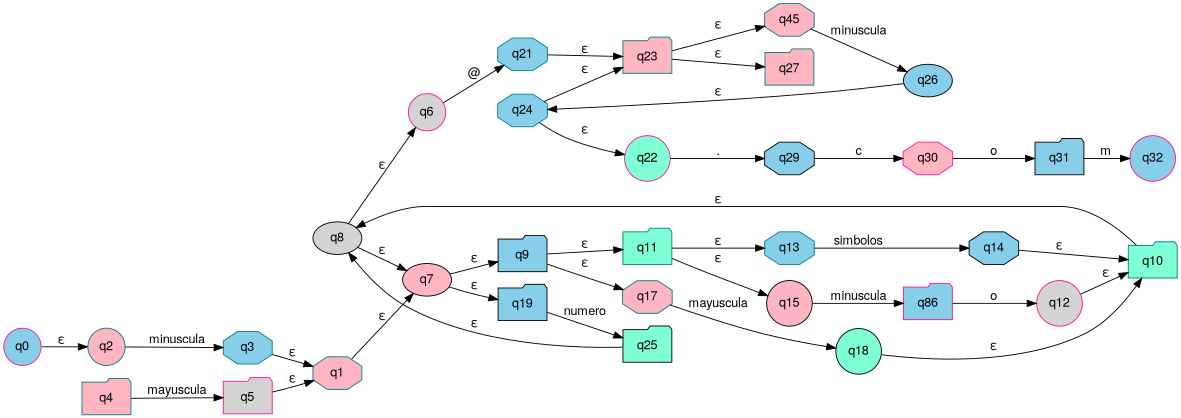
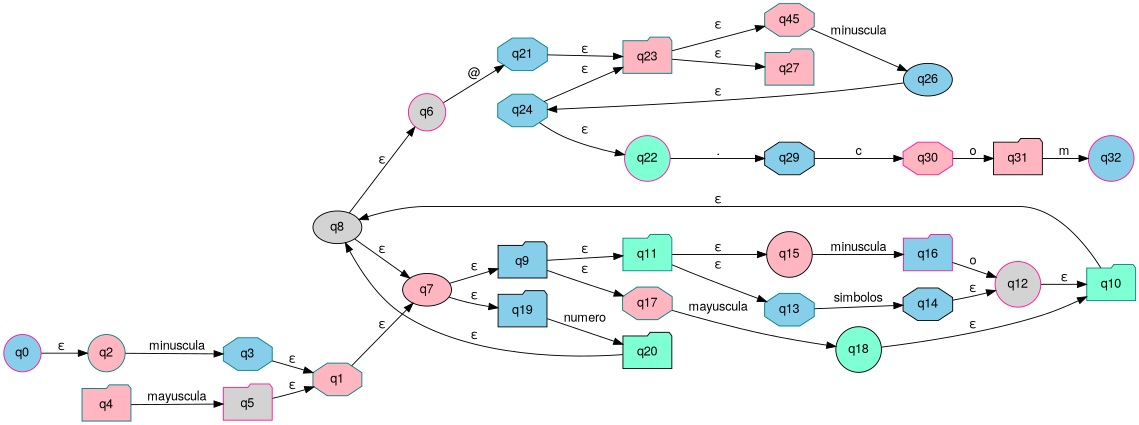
  digraph {
    rankdir=LR
    node [color=teal fillcolor=skyblue fontname="Helvetica,Arial,sans-serif" shape=folder style=filled]
    edge [fontname="Helvetica,Arial,sans-serif"]
    q32 [color=deeppink shape=circle]
    q0 [color=deeppink shape=circle]
    q2 [fillcolor=lightpink shape=circle]
    q3 [shape=octagon]
    q4 [fillcolor=lightpink]
    q5 [color=deeppink fillcolor=lightgrey]
    q1 [fillcolor=lightpink shape=octagon]
    q7 [color=black fillcolor=lightpink shape=ellipse]
    q19 [color=black]
    q9 [color=black]
-   q20 [color=black fillcolor=aquamarine label=q25]
+   q20 [color=black fillcolor=aquamarine]
    q17 [fillcolor=lightpink shape=octagon]
    q11 [fillcolor=aquamarine]
    q6 [color=deeppink fillcolor=lightgrey shape=circle]
    q21 [shape=octagon]
    q23 [fillcolor=lightpink]
    q27 [fillcolor=lightpink]
    n18 [fillcolor=lightpink label=q45 shape=octagon]
    q8 [color=black fillcolor=lightgrey shape=ellipse]
    q18 [color=black fillcolor=aquamarine shape=circle]
    q15 [color=black fillcolor=lightpink shape=circle]
    q13 [shape=octagon]
    q10 [fillcolor=aquamarine]
-   q16 [color=deeppink label=q86]
+   q16 [color=deeppink]
    q14 [color=black shape=octagon]
    q12 [color=deeppink fillcolor=lightgrey shape=circle]
    q26 [color=black shape=ellipse]
    q22 [color=deeppink fillcolor=aquamarine shape=circle]
    q29 [color=black shape=octagon]
    q30 [color=deeppink fillcolor=lightpink shape=octagon]
-   q31 [color=black]
+   q31 [color=black fillcolor=lightpink]
    q24 [shape=octagon]
    q0 -> q2 [label="ε"]
    q2 -> q3 [label=minuscula]
    q3 -> q1 [label="ε"]
    q4 -> q5 [label=mayuscula]
    q5 -> q1 [label="ε"]
    q1 -> q7 [label="ε"]
    q7 -> q19 [label="ε"]
    q7 -> q9 [label="ε"]
    q19 -> q20 [label=numero]
    q9 -> q17 [label="ε"]
    q9 -> q11 [label="ε"]
    q20 -> q8 [label="ε"]
    q17 -> q18 [label=mayuscula]
    q11 -> q15 [label="ε"]
    q11 -> q13 [label="ε"]
    q6 -> q21 [label="@"]
    q21 -> q23 [label="ε"]
    q23 -> q27 [label="ε"]
    q23 -> n18 [label="ε"]
    n18 -> q26 [label=minuscula]
    q8 -> q7 [label="ε"]
    q8 -> q6 [label="ε"]
    q18 -> q10 [label="ε"]
    q15 -> q16 [label=minuscula]
    q13 -> q14 [label=simbolos]
    q10 -> q8 [label="ε"]
    q16 -> q12 [label=o]
-   q14 -> q10 [label="ε"]
+   q14 -> q12 [label="ε"]
    q12 -> q10 [label="ε"]
    q26 -> q24 [label="ε"]
    q22 -> q29 [label="."]
    q29 -> q30 [label=c]
    q30 -> q31 [label=o]
    q31 -> q32 [label=m]
    q24 -> q23 [label="ε"]
    q24 -> q22 [label="ε"]
  }
